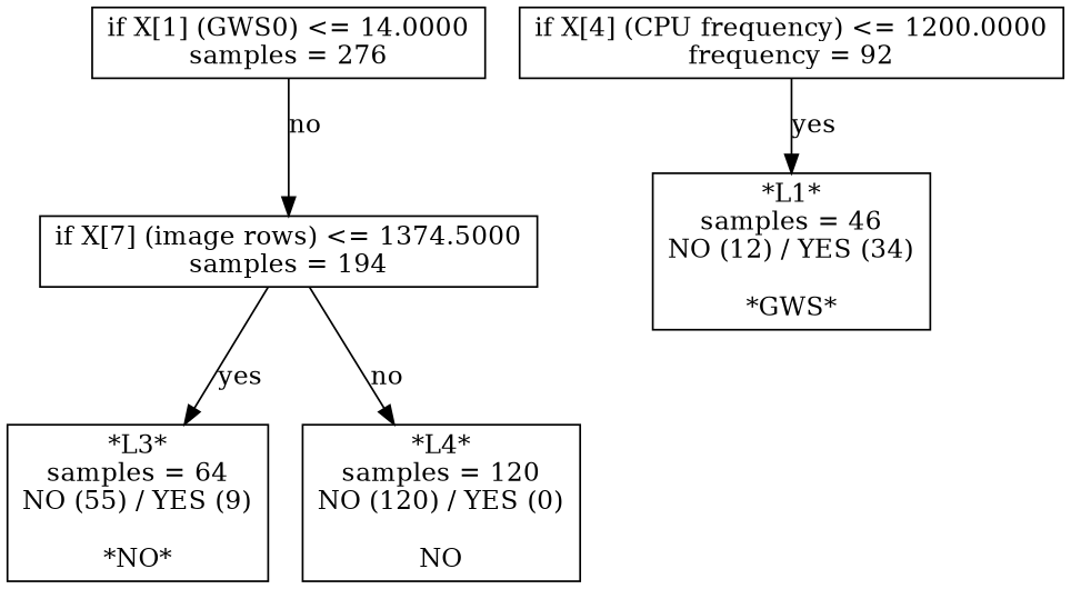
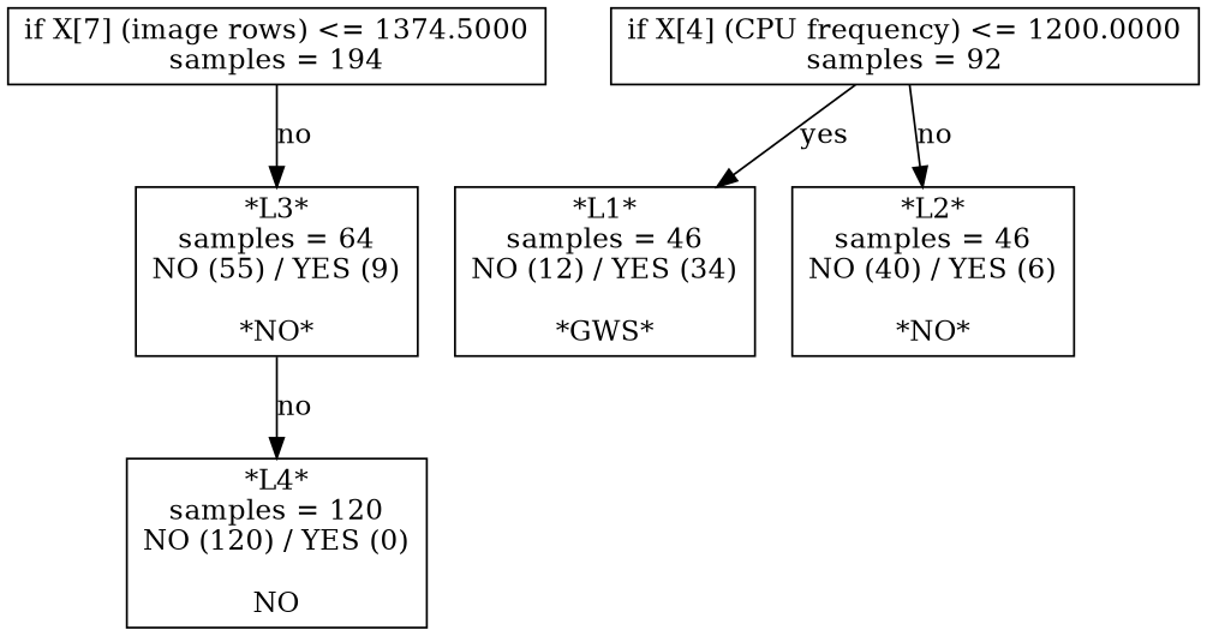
  digraph {
    node [shape=box]
-   n1 [label="if X[1] (GWS0) <= 14.0000\nsamples = 276"]
    n2 [label="if X[7] (image rows) <= 1374.5000\nsamples = 194"]
-   n3 [label="if X[4] (CPU frequency) <= 1200.0000\nfrequency = 92"]
+   n3 [label="if X[4] (CPU frequency) <= 1200.0000\nsamples = 92"]
    n4 [label="*L1*\nsamples = 46\nNO (12) / YES (34)\n\n*GWS*"]
+   n5 [label="*L2*\nsamples = 46\nNO (40) / YES (6)\n\n*NO*"]
    n6 [label="*L3*\nsamples = 64\nNO (55) / YES (9)\n\n*NO*"]
    n7 [label="*L4*\nsamples = 120\nNO (120) / YES (0)\n\nNO"]
-   n1 -> n2 [label=no]
-   n2 -> n6 [label=yes]
-   n2 -> n7 [label=no]
+   n2 -> n6 [label=no]
+   n6 -> n7 [label=no]
    n3 -> n4 [label=yes]
+   n3 -> n5 [label=no]
  }
